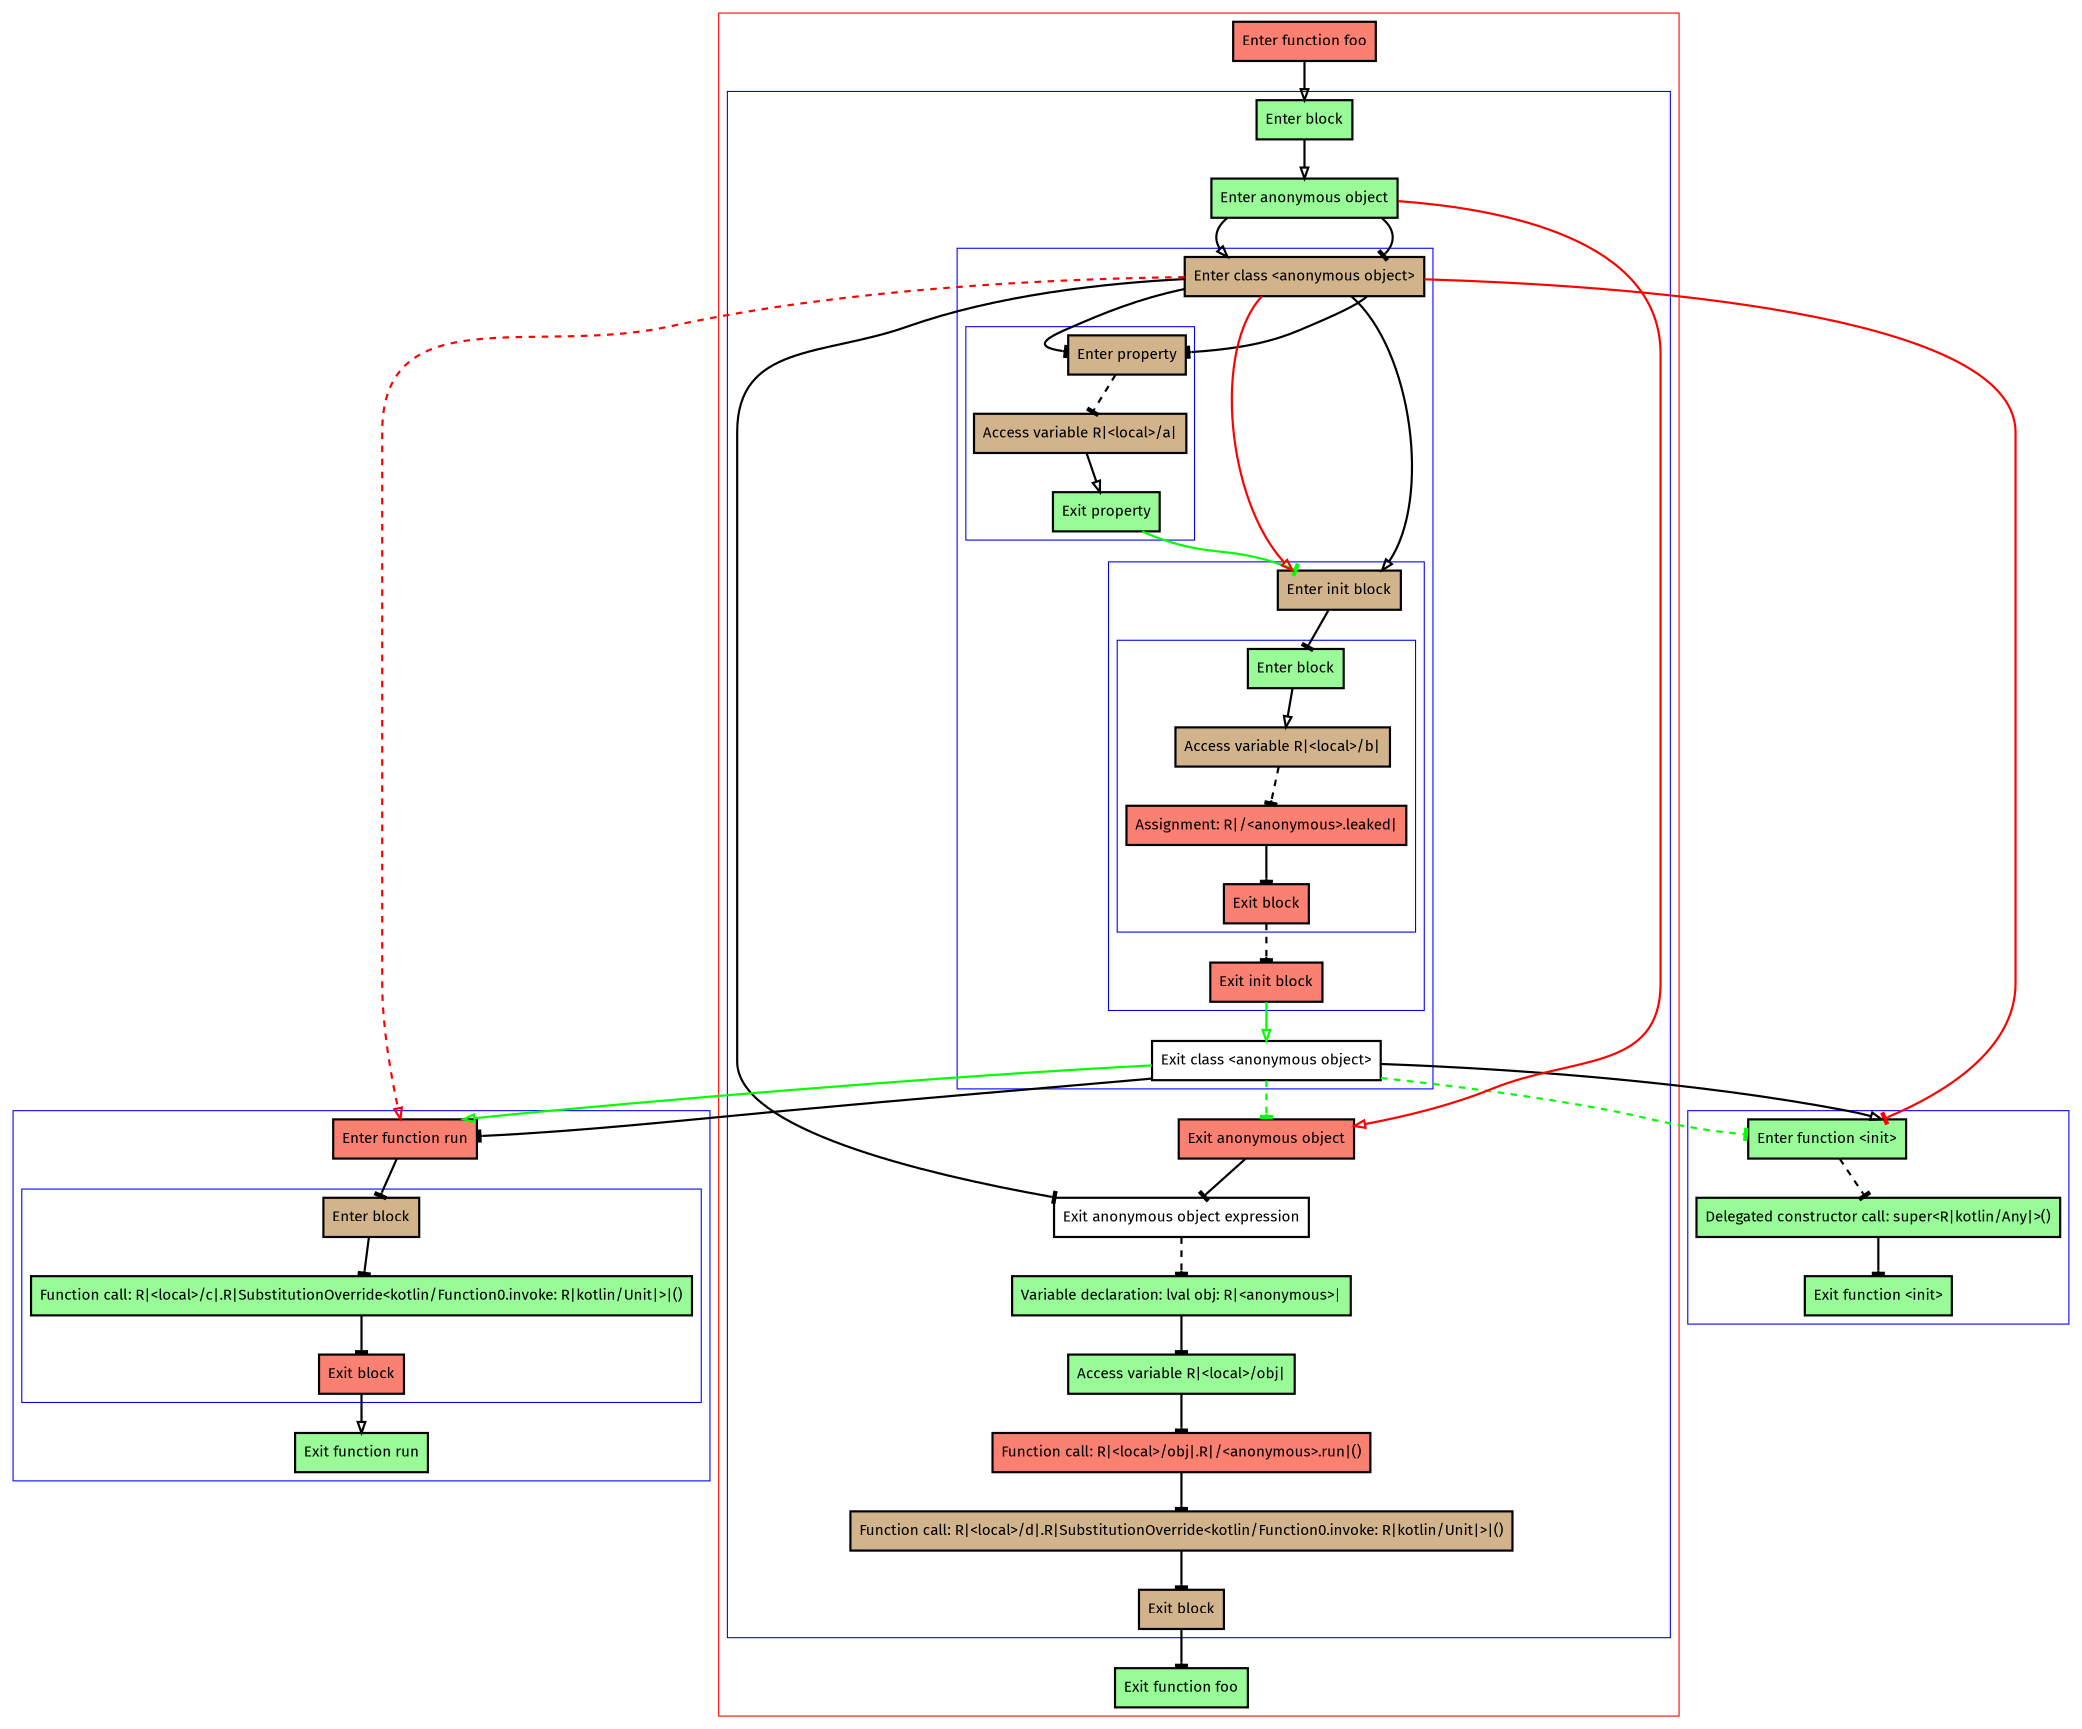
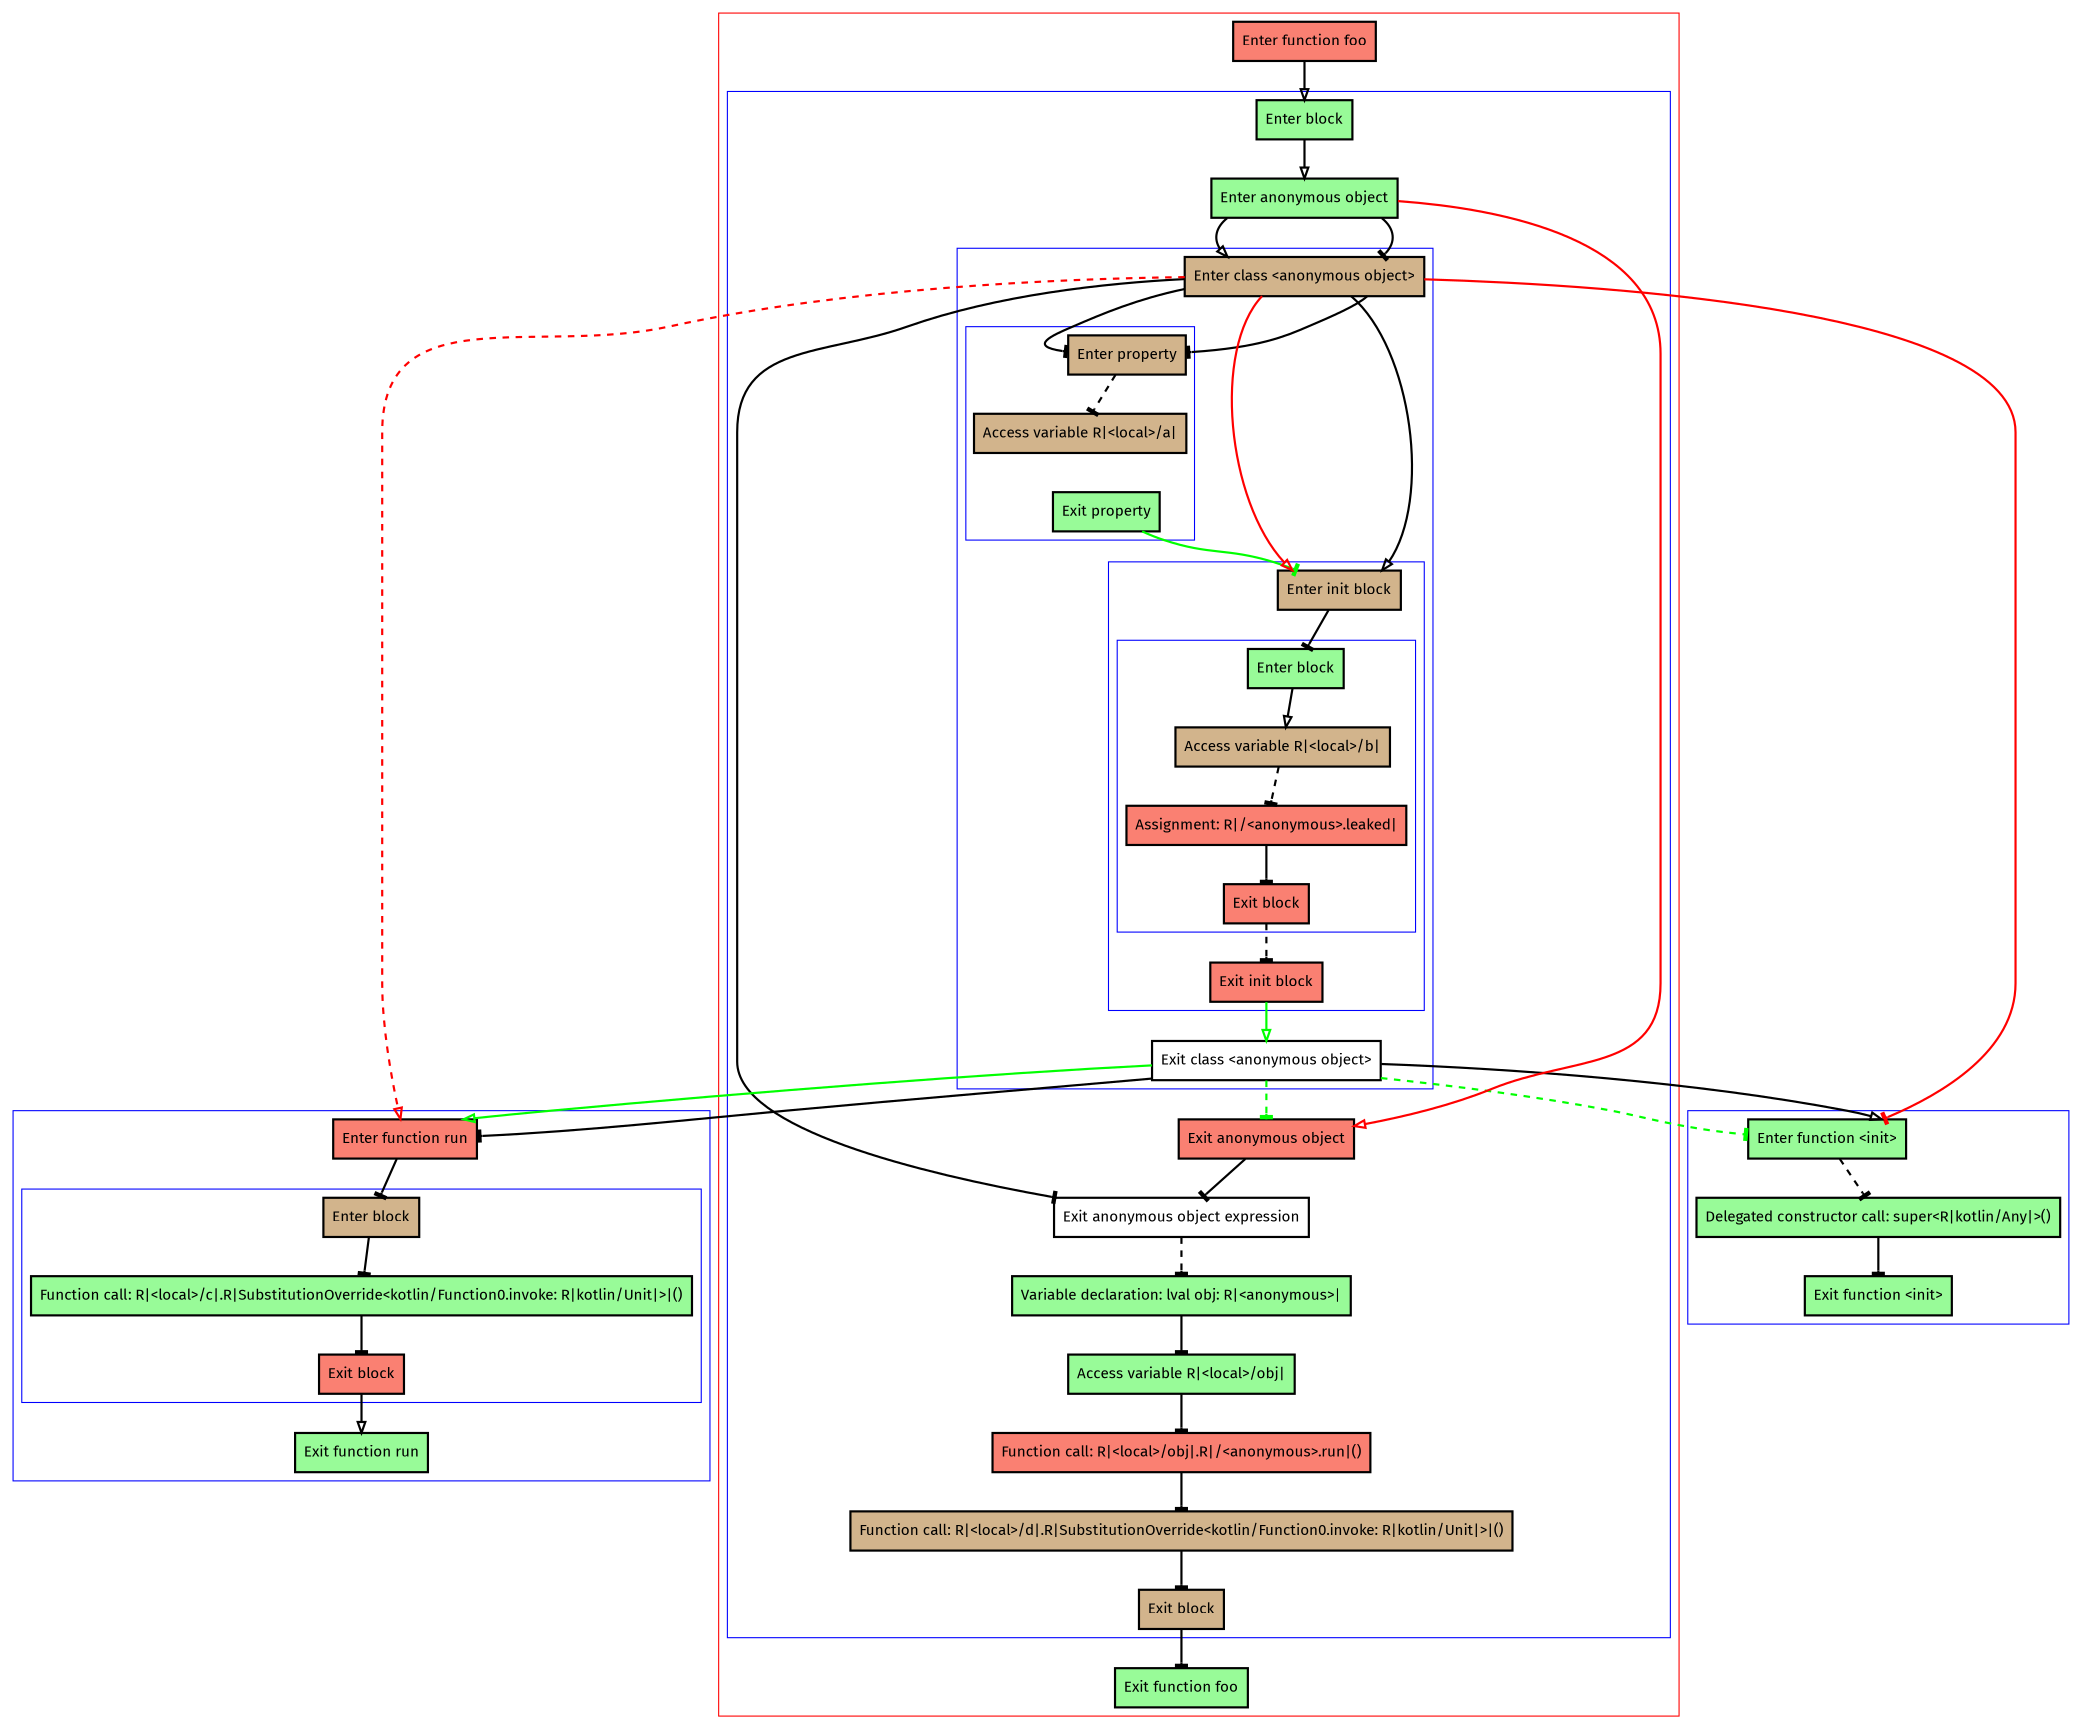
  digraph {
    fontname="Fira Sans"
    nodesep=3
    node [fillcolor=palegreen fontname="Fira Sans" penwidth=2 shape=box style=filled]
    edge [arrowhead=tee fontname="Fira Sans" penwidth=2 style=bold]
    n1 [fillcolor=tan label="Enter property"]
    n2 [fillcolor=tan label="Access variable R|<local>/a|"]
    n3 [label="Exit property"]
    n4 [label="Enter block"]
    n5 [fillcolor=tan label="Access variable R|<local>/b|"]
    n6 [fillcolor=salmon label="Assignment: R|/<anonymous>.leaked|"]
    n7 [fillcolor=salmon label="Exit block"]
    n8 [fillcolor=tan label="Enter init block"]
    n9 [fillcolor=salmon label="Exit init block"]
    n10 [fillcolor=tan label="Enter class <anonymous object>"]
    n11 [fillcolor=white label="Exit class <anonymous object>"]
    n12 [label="Enter block"]
    n13 [label="Enter anonymous object"]
    n14 [fillcolor=salmon label="Exit anonymous object"]
    n15 [fillcolor=white label="Exit anonymous object expression"]
    n16 [label="Variable declaration: lval obj: R|<anonymous>|"]
    n17 [label="Access variable R|<local>/obj|"]
    n18 [fillcolor=salmon label="Function call: R|<local>/obj|.R|/<anonymous>.run|()"]
    n19 [fillcolor=tan label="Function call: R|<local>/d|.R|SubstitutionOverride<kotlin/Function0.invoke: R|kotlin/Unit|>|()"]
    n20 [fillcolor=tan label="Exit block"]
    n21 [fillcolor=salmon label="Enter function foo"]
    n22 [label="Exit function foo"]
    n23 [fillcolor=tan label="Enter block"]
    n24 [label="Function call: R|<local>/c|.R|SubstitutionOverride<kotlin/Function0.invoke: R|kotlin/Unit|>|()"]
    n25 [fillcolor=salmon label="Exit block"]
    n26 [fillcolor=salmon label="Enter function run"]
    n27 [label="Exit function run"]
    n28 [label="Enter function <init>"]
    n29 [label="Delegated constructor call: super<R|kotlin/Any|>()"]
    n30 [label="Exit function <init>"]
    subgraph cluster_1 {
      color=red
      n21
      n22
      subgraph cluster_2 {
        color=blue
        n12
        n13
        n14
        n15
        n16
        n17
        n18
        n19
        n20
        subgraph cluster_3 {
          color=blue
          n10
          n11
          subgraph cluster_4 {
            color=blue
            n1
            n2
            n3
          }
          subgraph cluster_5 {
            color=blue
            n8
            n9
            subgraph cluster_6 {
              color=blue
              n4
              n5
              n6
              n7
            }
          }
        }
      }
    }
    subgraph cluster_7 {
      color=blue
      n26
      n27
      subgraph cluster_8 {
        color=blue
        n23
        n24
        n25
      }
    }
    subgraph cluster_9 {
      color=blue
      n28
      n29
      n30
    }
    n1 -> n2 [style=dashed]
-   n2 -> n3 [arrowhead=onormal]
    n3 -> n8 [color=green]
    n4 -> n5 [arrowhead=onormal style=solid]
    n5 -> n6 [style=dashed]
    n6 -> n7
    n7 -> n9 [style=dashed]
    n8 -> n4
    n9 -> n11 [arrowhead=onormal color=green]
    n10 -> n1 [style=solid]
    n10 -> n1
    n10 -> n8 [arrowhead=onormal color=red]
    n10 -> n8 [arrowhead=onormal style=solid]
    n10 -> n15
    n10 -> n26 [arrowhead=onormal color=red style=dashed]
    n10 -> n28 [color=red style=solid]
    n11 -> n14 [color=green style=dashed]
    n11 -> n26 [arrowhead=onormal color=green]
    n11 -> n26
    n11 -> n28 [color=green style=dashed]
    n11 -> n28 [arrowhead=onormal]
    n12 -> n13 [arrowhead=onormal]
    n13 -> n10 [arrowhead=onormal]
    n13 -> n10 [style=solid]
    n13 -> n14 [arrowhead=onormal color=red style=solid]
    n14 -> n15 [style=solid]
    n15 -> n16 [style=dashed]
    n16 -> n17 [style=solid]
    n17 -> n18
    n18 -> n19 [style=solid]
    n19 -> n20
    n20 -> n22 [style=solid]
    n21 -> n12 [arrowhead=onormal]
    n23 -> n24 [style=solid]
    n24 -> n25
    n25 -> n27 [arrowhead=onormal style=solid]
    n26 -> n23
    n28 -> n29 [style=dashed]
    n29 -> n30
  }
